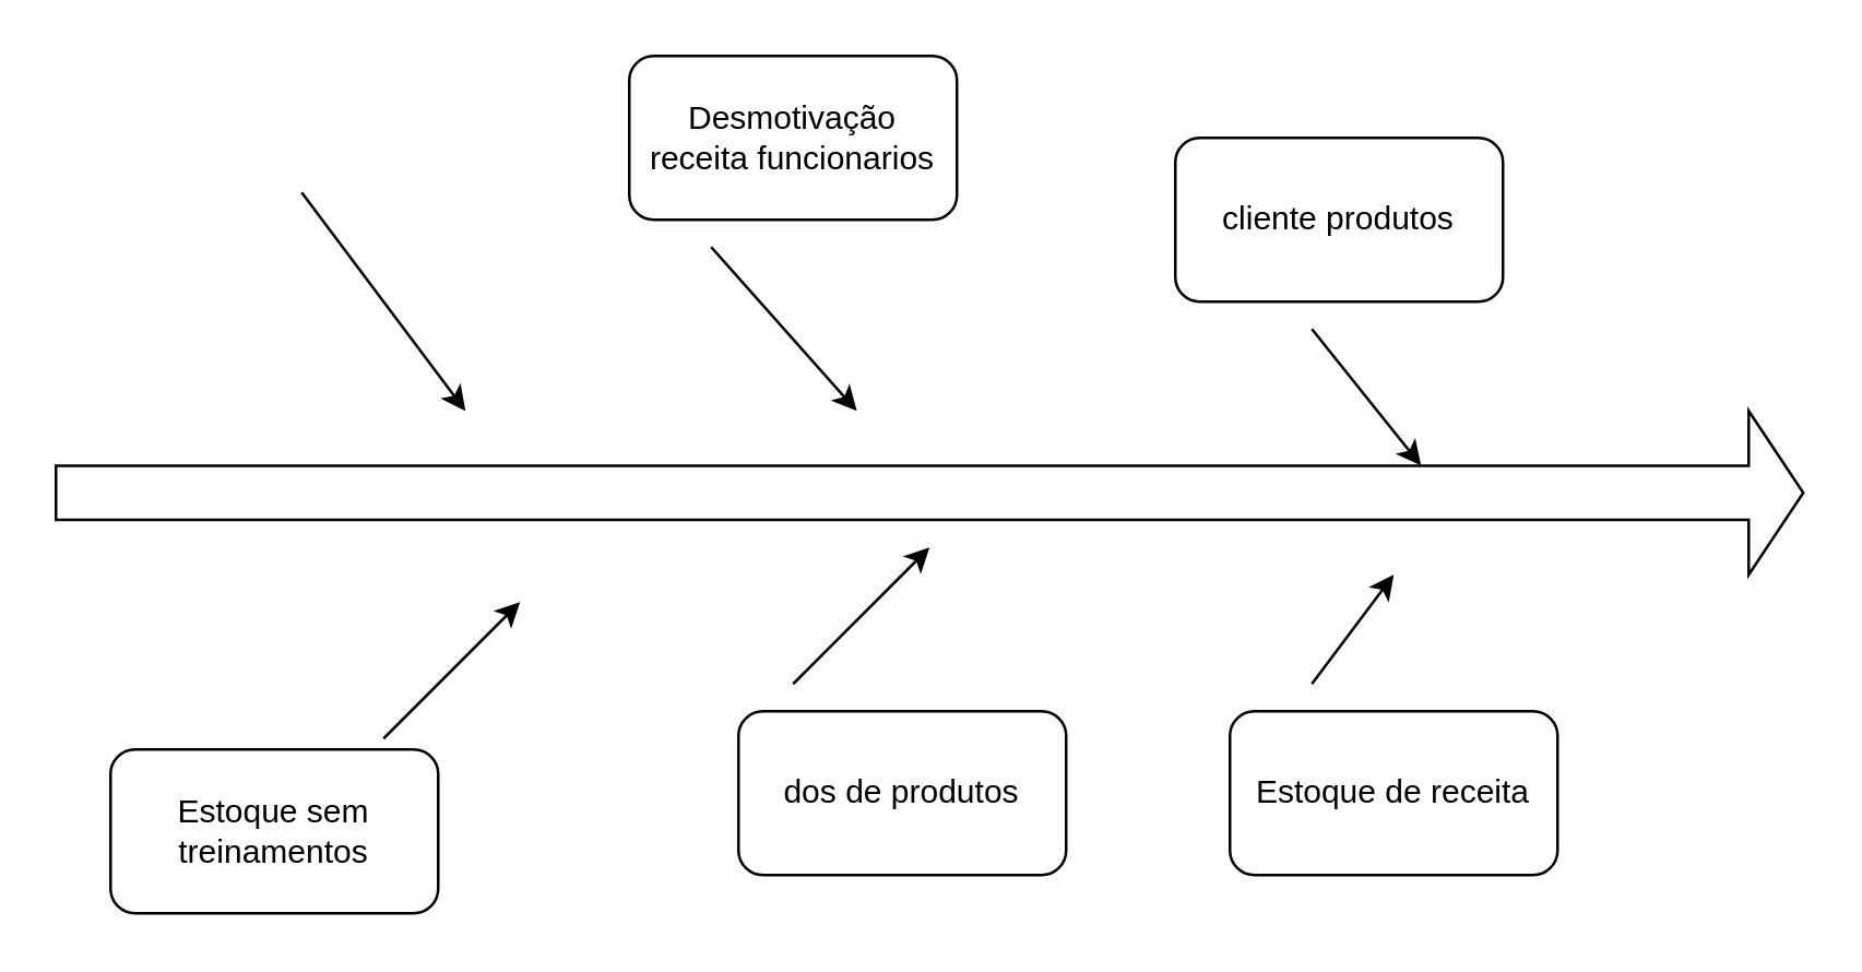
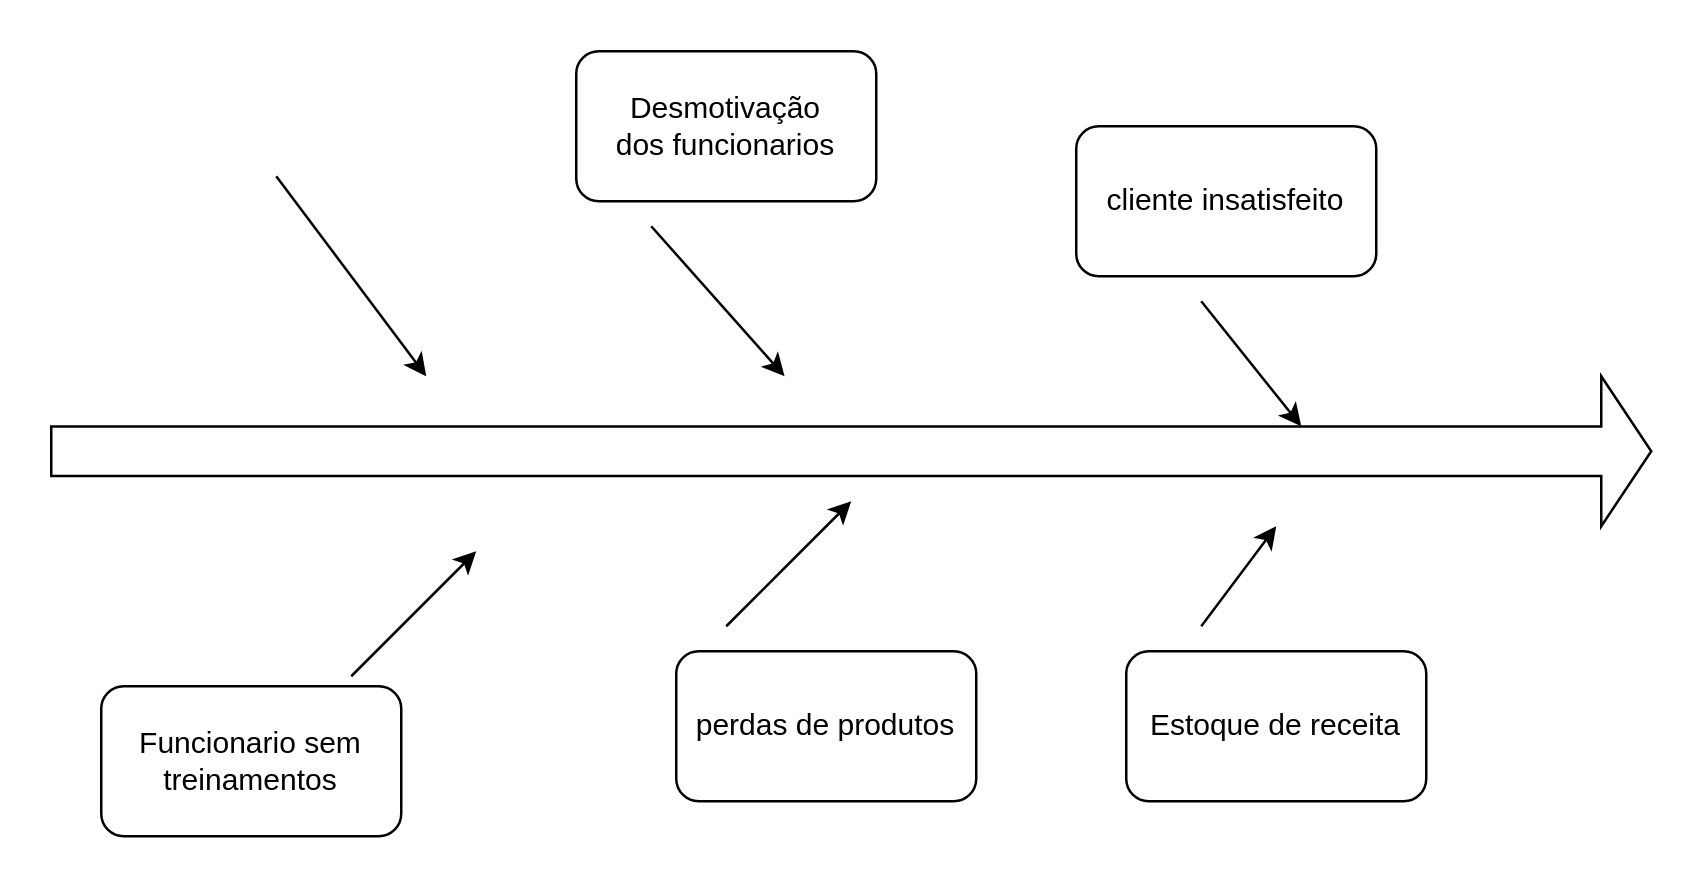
  <mxCell id="0" />
  <mxCell id="1" parent="0" />
  <mxCell id="2" value="" style="html=1;shadow=0;dashed=0;align=center;verticalAlign=middle;shape=mxgraph.arrows2.arrow;dy=0.67;dx=20;notch=0;" vertex="1" parent="1"><mxGeometry x="20" y="150" width="640" height="60" as="geometry" /></mxCell>
- <mxCell id="3" value="dos de produtos" style="rounded=1;whiteSpace=wrap;html=1;" vertex="1" parent="1"><mxGeometry x="270" y="260" width="120" height="60" as="geometry" /></mxCell>
+ <mxCell id="3" value="perdas de produtos" style="rounded=1;whiteSpace=wrap;html=1;" vertex="1" parent="1"><mxGeometry x="270" y="260" width="120" height="60" as="geometry" /></mxCell>
  <mxCell id="4" value="Estoque de receita" style="rounded=1;whiteSpace=wrap;html=1;" vertex="1" parent="1"><mxGeometry x="450" y="260" width="120" height="60" as="geometry" /></mxCell>
- <mxCell id="5" value="Estoque sem treinamentos" style="rounded=1;whiteSpace=wrap;html=1;" vertex="1" parent="1"><mxGeometry x="40" y="274" width="120" height="60" as="geometry" /></mxCell>
- <mxCell id="6" value="Desmotivação &lt;br&gt;receita funcionarios" style="rounded=1;whiteSpace=wrap;html=1;" vertex="1" parent="1"><mxGeometry x="230" y="20" width="120" height="60" as="geometry" /></mxCell>
- <mxCell id="7" value="cliente&amp;nbsp;produtos" style="rounded=1;whiteSpace=wrap;html=1;" vertex="1" parent="1"><mxGeometry x="430" y="50" width="120" height="60" as="geometry" /></mxCell>
+ <mxCell id="5" value="Funcionario sem treinamentos" style="rounded=1;whiteSpace=wrap;html=1;" vertex="1" parent="1"><mxGeometry x="40" y="274" width="120" height="60" as="geometry" /></mxCell>
+ <mxCell id="6" value="Desmotivação &lt;br&gt;dos funcionarios" style="rounded=1;whiteSpace=wrap;html=1;" vertex="1" parent="1"><mxGeometry x="230" y="20" width="120" height="60" as="geometry" /></mxCell>
+ <mxCell id="7" value="cliente&amp;nbsp;insatisfeito" style="rounded=1;whiteSpace=wrap;html=1;" vertex="1" parent="1"><mxGeometry x="430" y="50" width="120" height="60" as="geometry" /></mxCell>
  <mxCell id="8" style="edgeStyle=orthogonalEdgeStyle;rounded=0;orthogonalLoop=1;jettySize=auto;html=1;exitX=0.5;exitY=1;exitDx=0;exitDy=0;" edge="1" parent="1" source="3" target="3"><mxGeometry relative="1" as="geometry" /></mxCell>
  <mxCell id="9" value="" style="endArrow=classic;html=1;" edge="1" parent="1"><mxGeometry width="50" height="50" relative="1" as="geometry"><mxPoint x="140" y="270" as="sourcePoint" /><mxPoint x="190" y="220" as="targetPoint" /></mxGeometry></mxCell>
  <mxCell id="10" value="" style="endArrow=classic;html=1;" edge="1" parent="1"><mxGeometry width="50" height="50" relative="1" as="geometry"><mxPoint x="290" y="250" as="sourcePoint" /><mxPoint x="340" y="200" as="targetPoint" /></mxGeometry></mxCell>
  <mxCell id="11" value="" style="endArrow=classic;html=1;" edge="1" parent="1"><mxGeometry width="50" height="50" relative="1" as="geometry"><mxPoint x="480" y="250" as="sourcePoint" /><mxPoint x="510" y="210" as="targetPoint" /></mxGeometry></mxCell>
  <mxCell id="12" value="" style="endArrow=classic;html=1;" edge="1" parent="1"><mxGeometry width="50" height="50" relative="1" as="geometry"><mxPoint x="110" y="70" as="sourcePoint" /><mxPoint x="170" y="150" as="targetPoint" /></mxGeometry></mxCell>
  <mxCell id="13" value="" style="endArrow=classic;html=1;" edge="1" parent="1" target="2"><mxGeometry width="50" height="50" relative="1" as="geometry"><mxPoint x="260" y="90" as="sourcePoint" /><mxPoint x="310" y="70" as="targetPoint" /></mxGeometry></mxCell>
  <mxCell id="14" value="" style="endArrow=classic;html=1;" edge="1" parent="1"><mxGeometry width="50" height="50" relative="1" as="geometry"><mxPoint x="480" y="120" as="sourcePoint" /><mxPoint x="520" y="170" as="targetPoint" /></mxGeometry></mxCell>
